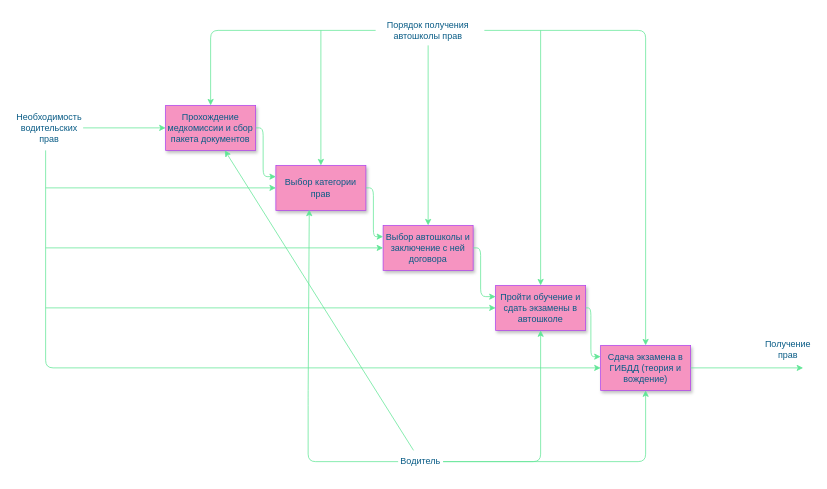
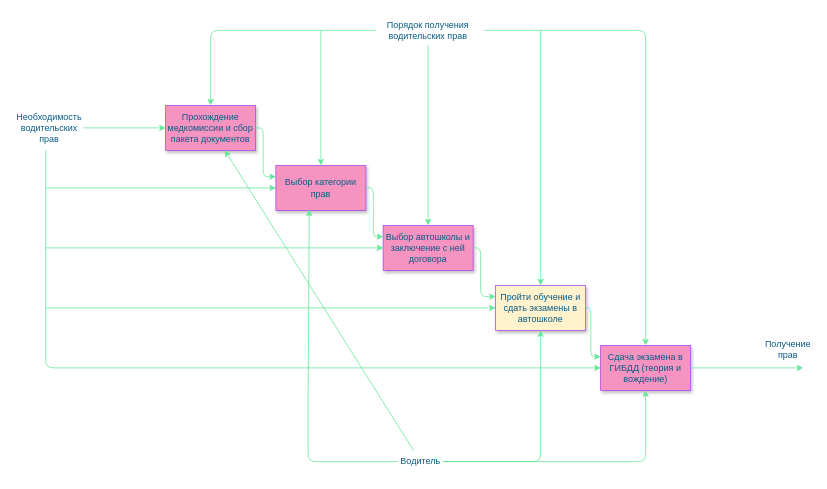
  <mxCell id="0" />
  <mxCell id="1" parent="0" />
  <mxCell id="2" value="Необходимость водительских прав" style="text;html=1;strokeColor=none;fillColor=none;align=center;verticalAlign=middle;whiteSpace=wrap;rounded=1;fontColor=#095C86;" vertex="1" parent="1"><mxGeometry x="20" y="145" width="90" height="50" as="geometry" /></mxCell>
  <mxCell id="3" value="" style="endArrow=classic;html=1;rounded=1;strokeColor=#60E696;fontColor=#095C86;" edge="1" parent="1" source="2" target="6"><mxGeometry width="50" height="50" relative="1" as="geometry"><mxPoint x="620" y="385" as="sourcePoint" /><mxPoint x="210" y="170" as="targetPoint" /></mxGeometry></mxCell>
  <mxCell id="4" value="Выбор категории прав" style="rounded=0;whiteSpace=wrap;html=1;shadow=1;fillColor=#F694C1;strokeColor=#AF45ED;fontColor=#095C86;" vertex="1" parent="1"><mxGeometry x="367" y="220" width="120" height="60" as="geometry" /></mxCell>
  <mxCell id="5" value="Выбор автошколы и заключение с ней договора" style="rounded=0;whiteSpace=wrap;html=1;shadow=1;fillColor=#F694C1;strokeColor=#AF45ED;fontColor=#095C86;" vertex="1" parent="1"><mxGeometry x="510" y="300" width="120" height="60" as="geometry" /></mxCell>
  <mxCell id="6" value="Прохождение медкомиссии и сбор пакета документов" style="rounded=0;whiteSpace=wrap;html=1;shadow=1;fillColor=#F694C1;strokeColor=#AF45ED;fontColor=#095C86;" vertex="1" parent="1"><mxGeometry x="220" y="140" width="120" height="60" as="geometry" /></mxCell>
- <mxCell id="7" value="Пройти обучение и сдать экзамены в автошколе" style="rounded=0;whiteSpace=wrap;html=1;shadow=1;fillColor=#F694C1;strokeColor=#AF45ED;fontColor=#095C86;" vertex="1" parent="1"><mxGeometry x="660" y="380" width="120" height="60" as="geometry" /></mxCell>
+ <mxCell id="7" value="Пройти обучение и сдать экзамены в автошколе" style="rounded=0;whiteSpace=wrap;html=1;shadow=1;fillColor=#fff2cc;strokeColor=#AF45ED;fontColor=#095C86;" vertex="1" parent="1"><mxGeometry x="660" y="380" width="120" height="60" as="geometry" /></mxCell>
  <mxCell id="8" value="Сдача экзамена в ГИБДД (теория и вождение)&lt;span style=&quot;color: rgba(0, 0, 0, 0); font-family: monospace; font-size: 0px; text-align: start;&quot;&gt;%3CmxGraphModel%3E%3Croot%3E%3CmxCell%20id%3D%220%22%2F%3E%3CmxCell%20id%3D%221%22%20parent%3D%220%22%2F%3E%3CmxCell%20id%3D%222%22%20value%3D%22%22%20style%3D%22rounded%3D0%3BwhiteSpace%3Dwrap%3Bhtml%3D1%3B%22%20vertex%3D%221%22%20parent%3D%221%22%3E%3CmxGeometry%20x%3D%22-550%22%20y%3D%22295%22%20width%3D%22120%22%20height%3D%2260%22%20as%3D%22geometry%22%2F%3E%3C%2FmxCell%3E%3C%2Froot%3E%3C%2FmxGraphModel%3E&lt;/span&gt;" style="rounded=0;whiteSpace=wrap;html=1;shadow=1;fillColor=#F694C1;strokeColor=#AF45ED;fontColor=#095C86;" vertex="1" parent="1"><mxGeometry x="800" y="460" width="120" height="60" as="geometry" /></mxCell>
  <mxCell id="9" value="" style="endArrow=classic;html=1;rounded=1;strokeColor=#60E696;fontColor=#095C86;" edge="1" parent="1" source="8"><mxGeometry width="50" height="50" relative="1" as="geometry"><mxPoint x="920" y="489.58" as="sourcePoint" /><mxPoint x="1070" y="490" as="targetPoint" /></mxGeometry></mxCell>
  <mxCell id="10" value="Получение прав" style="text;html=1;strokeColor=none;fillColor=none;align=center;verticalAlign=middle;whiteSpace=wrap;rounded=1;fontColor=#095C86;" vertex="1" parent="1"><mxGeometry x="1020" y="450" width="60" height="30" as="geometry" /></mxCell>
  <mxCell id="11" value="" style="endArrow=none;html=1;rounded=1;startArrow=classic;startFill=1;strokeColor=#60E696;fontColor=#095C86;" edge="1" parent="1" source="8"><mxGeometry width="50" height="50" relative="1" as="geometry"><mxPoint x="65" y="500" as="sourcePoint" /><mxPoint x="60" y="200" as="targetPoint" /><Array as="points"><mxPoint x="60" y="490" /></Array></mxGeometry></mxCell>
  <mxCell id="12" value="" style="endArrow=none;html=1;rounded=1;startArrow=classic;startFill=1;strokeColor=#60E696;fontColor=#095C86;" edge="1" parent="1" source="7"><mxGeometry width="50" height="50" relative="1" as="geometry"><mxPoint x="360" y="430" as="sourcePoint" /><mxPoint x="60" y="410" as="targetPoint" /></mxGeometry></mxCell>
  <mxCell id="13" value="" style="endArrow=none;html=1;rounded=1;startArrow=classic;startFill=1;strokeColor=#60E696;fontColor=#095C86;" edge="1" parent="1" source="5"><mxGeometry width="50" height="50" relative="1" as="geometry"><mxPoint x="470" y="330" as="sourcePoint" /><mxPoint x="60" y="330" as="targetPoint" /></mxGeometry></mxCell>
  <mxCell id="14" value="" style="endArrow=none;html=1;rounded=1;endFill=0;startArrow=classic;startFill=1;strokeColor=#60E696;fontColor=#095C86;" edge="1" parent="1" source="4"><mxGeometry width="50" height="50" relative="1" as="geometry"><mxPoint x="330" y="250" as="sourcePoint" /><mxPoint x="60" y="250" as="targetPoint" /></mxGeometry></mxCell>
  <mxCell id="15" value="" style="endArrow=classic;html=1;rounded=1;exitX=1;exitY=0.5;exitDx=0;exitDy=0;entryX=0;entryY=0.25;entryDx=0;entryDy=0;strokeColor=#60E696;fontColor=#095C86;" edge="1" parent="1" source="6" target="4"><mxGeometry width="50" height="50" relative="1" as="geometry"><mxPoint x="500" y="380" as="sourcePoint" /><mxPoint x="420" y="250" as="targetPoint" /><Array as="points"><mxPoint x="350" y="170" /><mxPoint x="350" y="235" /></Array></mxGeometry></mxCell>
  <mxCell id="16" value="" style="endArrow=classic;html=1;rounded=1;exitX=1;exitY=0.5;exitDx=0;exitDy=0;strokeColor=#60E696;fontColor=#095C86;" edge="1" parent="1"><mxGeometry width="50" height="50" relative="1" as="geometry"><mxPoint x="630" y="330" as="sourcePoint" /><mxPoint x="660" y="395" as="targetPoint" /><Array as="points"><mxPoint x="640" y="330" /><mxPoint x="640" y="395" /></Array></mxGeometry></mxCell>
  <mxCell id="17" value="" style="endArrow=classic;html=1;rounded=1;exitX=1;exitY=0.5;exitDx=0;exitDy=0;entryX=0;entryY=0.25;entryDx=0;entryDy=0;strokeColor=#60E696;fontColor=#095C86;" edge="1" parent="1" target="5"><mxGeometry width="50" height="50" relative="1" as="geometry"><mxPoint x="487" y="250" as="sourcePoint" /><mxPoint x="514" y="315" as="targetPoint" /><Array as="points"><mxPoint x="497" y="250" /><mxPoint x="497" y="315" /></Array></mxGeometry></mxCell>
  <mxCell id="18" value="" style="endArrow=classic;html=1;rounded=1;entryX=0;entryY=0.25;entryDx=0;entryDy=0;strokeColor=#60E696;fontColor=#095C86;" edge="1" parent="1" source="7"><mxGeometry width="50" height="50" relative="1" as="geometry"><mxPoint x="777" y="410" as="sourcePoint" /><mxPoint x="800" y="475" as="targetPoint" /><Array as="points"><mxPoint x="787" y="410" /><mxPoint x="787" y="475" /></Array></mxGeometry></mxCell>
  <mxCell id="19" value="Водитель" style="text;html=1;strokeColor=none;fillColor=none;align=center;verticalAlign=middle;whiteSpace=wrap;rounded=1;fontColor=#095C86;" vertex="1" parent="1"><mxGeometry x="530" y="600" width="60" height="30" as="geometry" /></mxCell>
  <mxCell id="20" value="" style="endArrow=classic;html=1;rounded=1;strokeColor=#60E696;fontColor=#095C86;" edge="1" parent="1" source="19" target="8"><mxGeometry width="50" height="50" relative="1" as="geometry"><mxPoint x="620" y="620" as="sourcePoint" /><mxPoint x="670" y="570" as="targetPoint" /><Array as="points"><mxPoint x="860" y="615" /></Array></mxGeometry></mxCell>
  <mxCell id="21" value="" style="endArrow=classic;html=1;rounded=1;strokeColor=#60E696;fontColor=#095C86;" edge="1" parent="1" source="19" target="6"><mxGeometry width="50" height="50" relative="1" as="geometry"><mxPoint x="550" y="420" as="sourcePoint" /><mxPoint x="600" y="370" as="targetPoint" /></mxGeometry></mxCell>
  <mxCell id="22" value="" style="endArrow=classic;html=1;rounded=1;entryX=0.371;entryY=0.985;entryDx=0;entryDy=0;entryPerimeter=0;strokeColor=#60E696;fontColor=#095C86;" edge="1" parent="1" source="19" target="4"><mxGeometry width="50" height="50" relative="1" as="geometry"><mxPoint x="550" y="420" as="sourcePoint" /><mxPoint x="600" y="370" as="targetPoint" /><Array as="points"><mxPoint x="410" y="615" /><mxPoint x="410" y="530" /></Array></mxGeometry></mxCell>
- <mxCell id="23" value="Порядок получения автошколы прав" style="text;html=1;strokeColor=none;fillColor=none;align=center;verticalAlign=middle;whiteSpace=wrap;rounded=1;fontColor=#095C86;" vertex="1" parent="1"><mxGeometry x="495" y="20" width="150" height="40" as="geometry" /></mxCell>
+ <mxCell id="23" value="Порядок получения водительских прав" style="text;html=1;strokeColor=none;fillColor=none;align=center;verticalAlign=middle;whiteSpace=wrap;rounded=1;fontColor=#095C86;" vertex="1" parent="1"><mxGeometry x="495" y="20" width="150" height="40" as="geometry" /></mxCell>
  <mxCell id="24" value="" style="endArrow=classic;html=1;rounded=1;strokeColor=#60E696;fontColor=#095C86;" edge="1" parent="1" target="6"><mxGeometry width="50" height="50" relative="1" as="geometry"><mxPoint x="500" y="40" as="sourcePoint" /><mxPoint y="-10" as="targetPoint" x="480" /><Array as="points"><mxPoint x="280" y="40" /></Array></mxGeometry></mxCell>
  <mxCell id="25" value="" style="endArrow=classic;html=1;rounded=1;strokeColor=#60E696;fontColor=#095C86;" edge="1" parent="1" target="4"><mxGeometry width="50" height="50" relative="1" as="geometry"><mxPoint x="427" y="40" as="sourcePoint" /><mxPoint x="600" y="90" as="targetPoint" /></mxGeometry></mxCell>
  <mxCell id="26" value="" style="endArrow=classic;html=1;rounded=1;strokeColor=#60E696;fontColor=#095C86;" edge="1" parent="1" target="5"><mxGeometry width="50" height="50" relative="1" as="geometry"><mxPoint x="570" y="60" as="sourcePoint" /><mxPoint x="510" y="130" as="targetPoint" /></mxGeometry></mxCell>
  <mxCell id="27" value="" style="endArrow=classic;html=1;rounded=1;strokeColor=#60E696;fontColor=#095C86;" edge="1" parent="1" source="23" target="8"><mxGeometry width="50" height="50" relative="1" as="geometry"><mxPoint x="420" y="150" as="sourcePoint" /><mxPoint x="470" y="100" as="targetPoint" /><Array as="points"><mxPoint x="860" y="40" /></Array></mxGeometry></mxCell>
  <mxCell id="28" value="" style="endArrow=classic;html=1;rounded=1;strokeColor=#60E696;fontColor=#095C86;" edge="1" parent="1" target="7"><mxGeometry width="50" height="50" relative="1" as="geometry"><mxPoint x="720" y="40" as="sourcePoint" /><mxPoint x="730" y="250" as="targetPoint" /></mxGeometry></mxCell>
  <mxCell id="29" value="" style="endArrow=classic;html=1;rounded=1;strokeColor=#60E696;fontColor=#095C86;" edge="1" parent="1" source="19" target="7"><mxGeometry width="50" height="50" relative="1" as="geometry"><mxPoint x="720" y="620" as="sourcePoint" /><mxPoint x="650" y="380" as="targetPoint" /><Array as="points"><mxPoint x="720" y="615" /></Array></mxGeometry></mxCell>
